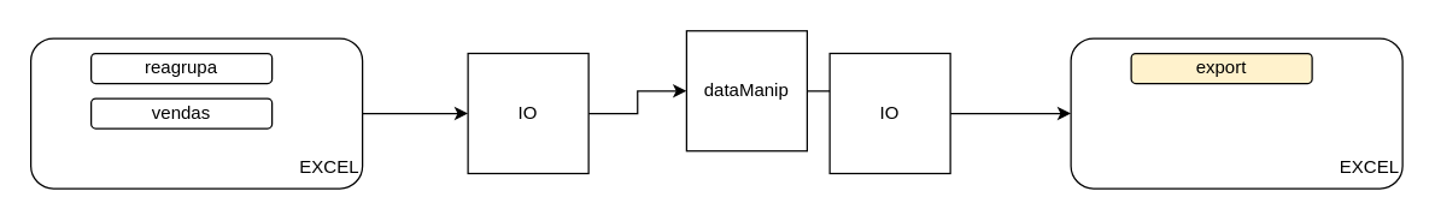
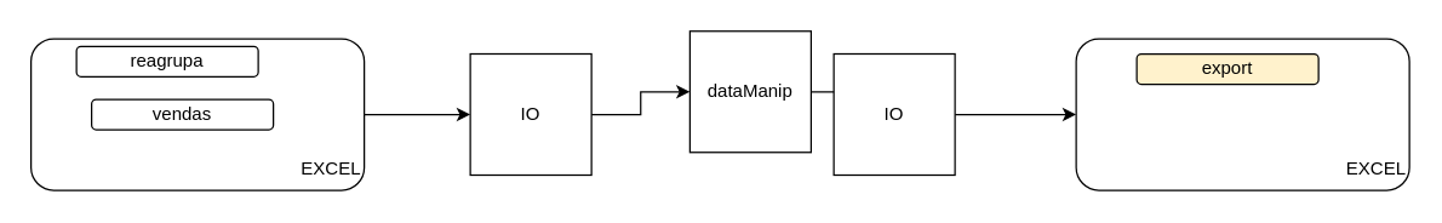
  <mxCell id="0" />
  <mxCell id="1" parent="0" />
  <mxCell id="2" style="edgeStyle=orthogonalEdgeStyle;rounded=0;orthogonalLoop=1;jettySize=auto;html=1;exitX=1;exitY=0.5;exitDx=0;exitDy=0;entryX=0;entryY=0.5;entryDx=0;entryDy=0;" edge="1" parent="1" source="3" target="5"><mxGeometry relative="1" as="geometry" /></mxCell>
  <mxCell id="3" value="IO" style="whiteSpace=wrap;html=1;aspect=fixed;" vertex="1" parent="1"><mxGeometry x="310" y="35" width="80" height="80" as="geometry" /></mxCell>
  <mxCell id="4" style="edgeStyle=orthogonalEdgeStyle;rounded=0;orthogonalLoop=1;jettySize=auto;html=1;exitX=1;exitY=0.5;exitDx=0;exitDy=0;" edge="1" parent="1" source="5" target="13"><mxGeometry relative="1" as="geometry" /></mxCell>
  <mxCell id="5" value="dataManip" style="whiteSpace=wrap;html=1;aspect=fixed;" vertex="1" parent="1"><mxGeometry x="455" y="20" width="80" height="80" as="geometry" /></mxCell>
  <mxCell id="6" style="edgeStyle=orthogonalEdgeStyle;rounded=0;orthogonalLoop=1;jettySize=auto;html=1;exitX=1;exitY=0.5;exitDx=0;exitDy=0;entryX=0;entryY=0.5;entryDx=0;entryDy=0;" edge="1" parent="1" source="7" target="3"><mxGeometry relative="1" as="geometry" /></mxCell>
  <mxCell id="7" value="&lt;div style=&quot;&quot;&gt;&lt;span style=&quot;background-color: initial;&quot;&gt;&lt;br&gt;&lt;/span&gt;&lt;/div&gt;&lt;div style=&quot;&quot;&gt;&lt;span style=&quot;background-color: initial;&quot;&gt;&lt;br&gt;&lt;/span&gt;&lt;/div&gt;&lt;div style=&quot;&quot;&gt;&lt;span style=&quot;background-color: initial;&quot;&gt;&lt;br&gt;&lt;/span&gt;&lt;/div&gt;&lt;div style=&quot;&quot;&gt;&lt;span style=&quot;background-color: initial;&quot;&gt;&lt;br&gt;&lt;/span&gt;&lt;/div&gt;&lt;div style=&quot;&quot;&gt;&lt;span style=&quot;background-color: initial;&quot;&gt;&lt;br&gt;&lt;/span&gt;&lt;/div&gt;&lt;div style=&quot;&quot;&gt;&lt;span style=&quot;background-color: initial;&quot;&gt;EXCEL&lt;/span&gt;&lt;br&gt;&lt;/div&gt;" style="rounded=1;whiteSpace=wrap;html=1;align=right;" vertex="1" parent="1"><mxGeometry x="20" y="25" width="220" height="100" as="geometry" /></mxCell>
- <mxCell id="8" value="reagrupa" style="rounded=1;whiteSpace=wrap;html=1;" vertex="1" parent="1"><mxGeometry x="60" y="35" width="120" height="20" as="geometry" /></mxCell>
+ <mxCell id="8" value="reagrupa" style="rounded=1;whiteSpace=wrap;html=1;" vertex="1" parent="1"><mxGeometry x="50" y="30" width="120" height="20" as="geometry" /></mxCell>
  <mxCell id="9" value="vendas" style="rounded=1;whiteSpace=wrap;html=1;" vertex="1" parent="1"><mxGeometry x="60" y="65" width="120" height="20" as="geometry" /></mxCell>
  <mxCell id="10" value="&lt;div style=&quot;&quot;&gt;&lt;span style=&quot;background-color: initial;&quot;&gt;&lt;br&gt;&lt;/span&gt;&lt;/div&gt;&lt;div style=&quot;&quot;&gt;&lt;span style=&quot;background-color: initial;&quot;&gt;&lt;br&gt;&lt;/span&gt;&lt;/div&gt;&lt;div style=&quot;&quot;&gt;&lt;span style=&quot;background-color: initial;&quot;&gt;&lt;br&gt;&lt;/span&gt;&lt;/div&gt;&lt;div style=&quot;&quot;&gt;&lt;span style=&quot;background-color: initial;&quot;&gt;&lt;br&gt;&lt;/span&gt;&lt;/div&gt;&lt;div style=&quot;&quot;&gt;&lt;span style=&quot;background-color: initial;&quot;&gt;&lt;br&gt;&lt;/span&gt;&lt;/div&gt;&lt;div style=&quot;&quot;&gt;&lt;span style=&quot;background-color: initial;&quot;&gt;EXCEL&lt;/span&gt;&lt;br&gt;&lt;/div&gt;" style="rounded=1;whiteSpace=wrap;html=1;align=right;" vertex="1" parent="1"><mxGeometry x="710" y="25" width="220" height="100" as="geometry" /></mxCell>
  <mxCell id="11" value="export" style="rounded=1;whiteSpace=wrap;html=1;fillColor=#fff2cc;" vertex="1" parent="1"><mxGeometry x="750" y="35" width="120" height="20" as="geometry" /></mxCell>
  <mxCell id="12" style="edgeStyle=orthogonalEdgeStyle;rounded=0;orthogonalLoop=1;jettySize=auto;html=1;exitX=1;exitY=0.5;exitDx=0;exitDy=0;entryX=0;entryY=0.5;entryDx=0;entryDy=0;" edge="1" parent="1" source="13" target="10"><mxGeometry relative="1" as="geometry" /></mxCell>
  <mxCell id="13" value="IO" style="whiteSpace=wrap;html=1;aspect=fixed;" vertex="1" parent="1"><mxGeometry x="550" y="35" width="80" height="80" as="geometry" /></mxCell>
